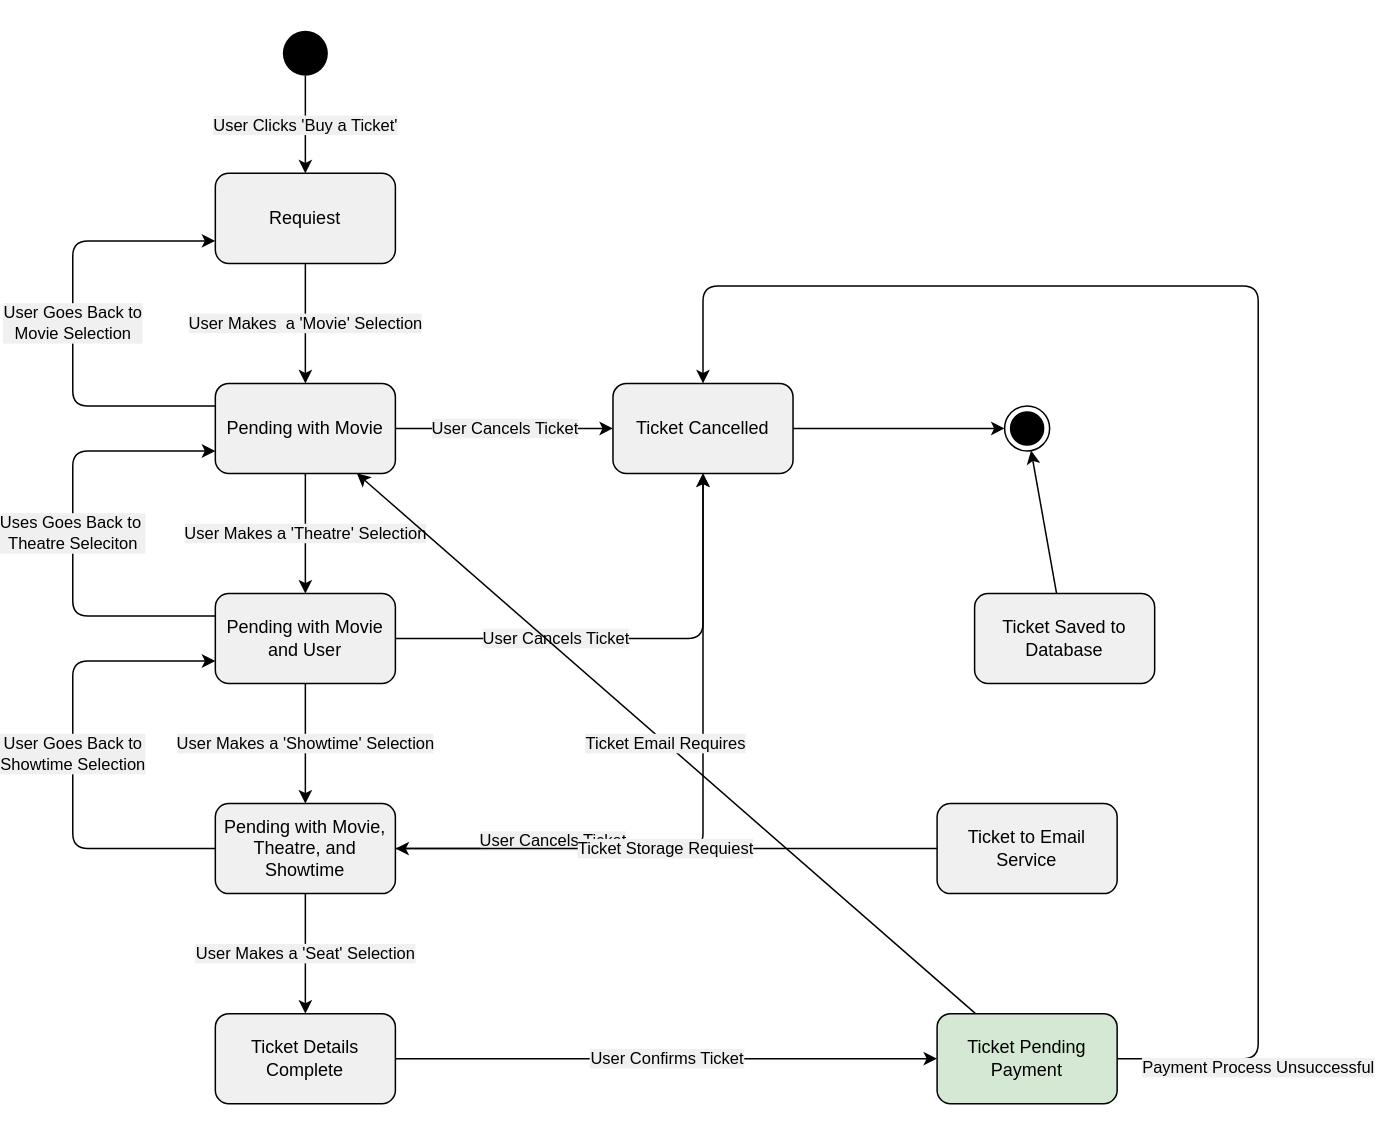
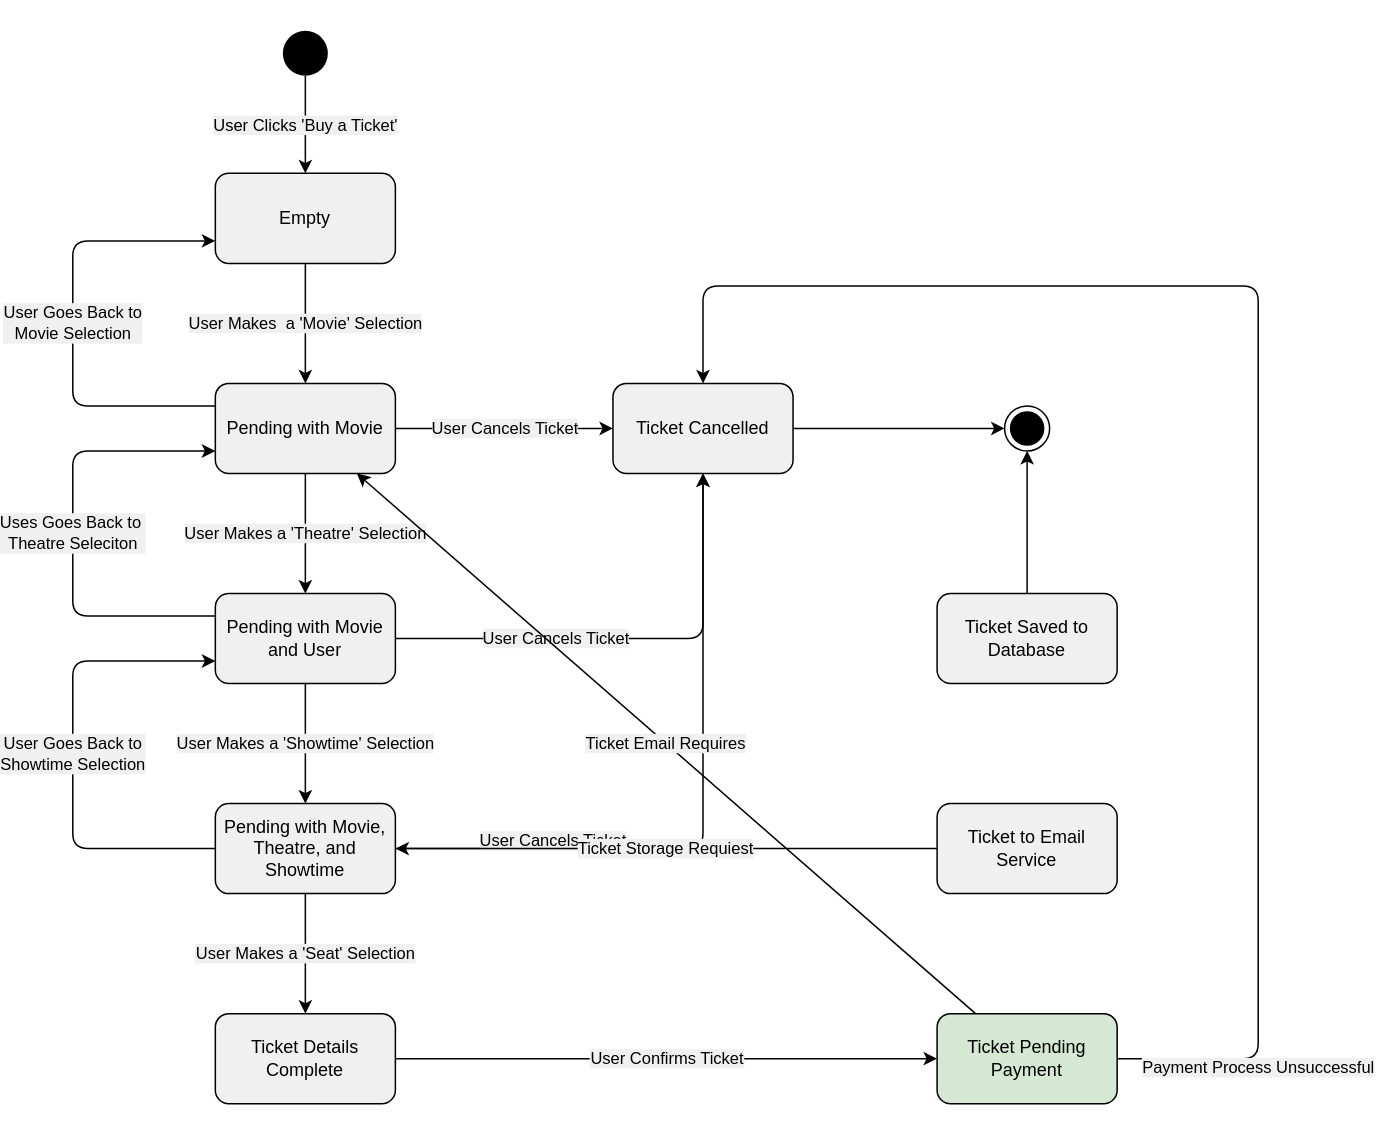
  <mxCell id="0" />
  <mxCell id="1" parent="0" />
  <mxCell id="2" value="User Clicks 'Buy a Ticket'" style="edgeStyle=none;html=1;fontColor=#000000;strokeColor=#000000;labelBackgroundColor=#F0F0F0;" edge="1" parent="1" source="3" target="5"><mxGeometry relative="1" as="geometry" /></mxCell>
  <mxCell id="3" value="" style="ellipse;fillColor=#000000;strokeColor=none;" vertex="1" parent="1"><mxGeometry x="160" y="20" width="30" height="30" as="geometry" /></mxCell>
  <mxCell id="4" value="User Makes&amp;nbsp; a 'Movie' Selection" style="edgeStyle=none;html=1;labelBackgroundColor=#F0F0F0;fontColor=#000000;strokeColor=#000000;" edge="1" parent="1" source="5" target="8"><mxGeometry relative="1" as="geometry" /></mxCell>
- <mxCell id="5" value="Requiest" style="rounded=1;whiteSpace=wrap;html=1;fillColor=#F0F0F0;strokeColor=#000000;fontColor=#000000;" vertex="1" parent="1"><mxGeometry x="115" y="115" width="120" height="60" as="geometry" /></mxCell>
+ <mxCell id="5" value="Empty" style="rounded=1;whiteSpace=wrap;html=1;fillColor=#F0F0F0;strokeColor=#000000;fontColor=#000000;" vertex="1" parent="1"><mxGeometry x="115" y="115" width="120" height="60" as="geometry" /></mxCell>
  <mxCell id="6" value="User Makes a 'Theatre' Selection" style="edgeStyle=none;html=1;labelBackgroundColor=#F0F0F0;fontColor=#000000;strokeColor=#000000;" edge="1" parent="1" source="8" target="11"><mxGeometry relative="1" as="geometry" /></mxCell>
  <mxCell id="7" value="User Cancels Ticket" style="edgeStyle=orthogonalEdgeStyle;html=1;labelBackgroundColor=#F0F0F0;fontColor=#000000;strokeColor=#000000;entryX=0;entryY=0.5;entryDx=0;entryDy=0;" edge="1" parent="1" source="8" target="28"><mxGeometry relative="1" as="geometry"><mxPoint x="315" y="285" as="targetPoint" /></mxGeometry></mxCell>
  <mxCell id="8" value="Pending with Movie" style="rounded=1;whiteSpace=wrap;html=1;fillColor=#F0F0F0;strokeColor=#000000;fontColor=#000000;" vertex="1" parent="1"><mxGeometry x="115" y="255" width="120" height="60" as="geometry" /></mxCell>
  <mxCell id="9" value="User Makes a 'Showtime' Selection" style="edgeStyle=none;html=1;labelBackgroundColor=#F0F0F0;fontColor=#000000;strokeColor=#000000;" edge="1" parent="1" source="11" target="15"><mxGeometry relative="1" as="geometry" /></mxCell>
  <mxCell id="10" value="User Cancels Ticket" style="edgeStyle=orthogonalEdgeStyle;html=1;labelBackgroundColor=#F0F0F0;fontColor=#000000;strokeColor=#000000;entryX=0.5;entryY=1;entryDx=0;entryDy=0;" edge="1" parent="1" source="11" target="28"><mxGeometry x="-0.323" relative="1" as="geometry"><mxPoint x="440" y="320" as="targetPoint" /><mxPoint as="offset" /></mxGeometry></mxCell>
  <mxCell id="11" value="Pending with Movie and User" style="rounded=1;whiteSpace=wrap;html=1;fillColor=#F0F0F0;strokeColor=#000000;fontColor=#000000;" vertex="1" parent="1"><mxGeometry x="115" y="395" width="120" height="60" as="geometry" /></mxCell>
  <mxCell id="12" value="User Makes a 'Seat' Selection" style="edgeStyle=none;html=1;labelBackgroundColor=#F0F0F0;fontColor=#000000;strokeColor=#000000;" edge="1" parent="1" source="15" target="17"><mxGeometry relative="1" as="geometry" /></mxCell>
  <mxCell id="13" value="User Goes Back to&lt;br&gt;Showtime Selection" style="edgeStyle=orthogonalEdgeStyle;html=1;labelBackgroundColor=#F0F0F0;fontColor=#000000;strokeColor=#000000;entryX=0;entryY=0.75;entryDx=0;entryDy=0;" edge="1" parent="1" source="15" target="11"><mxGeometry relative="1" as="geometry"><mxPoint x="35" y="565" as="targetPoint" /><Array as="points"><mxPoint x="20" y="565" /><mxPoint x="20" y="440" /></Array></mxGeometry></mxCell>
  <mxCell id="14" value="User Cancels Ticket" style="edgeStyle=orthogonalEdgeStyle;html=1;labelBackgroundColor=#F0F0F0;fontColor=#000000;strokeColor=#000000;entryX=0.5;entryY=1;entryDx=0;entryDy=0;" edge="1" parent="1" source="15" target="28"><mxGeometry x="-0.538" y="5" relative="1" as="geometry"><mxPoint x="440" y="310" as="targetPoint" /><mxPoint as="offset" /></mxGeometry></mxCell>
  <mxCell id="15" value="Pending with Movie, Theatre, and Showtime" style="rounded=1;whiteSpace=wrap;html=1;fillColor=#F0F0F0;strokeColor=#000000;fontColor=#000000;" vertex="1" parent="1"><mxGeometry x="115" y="535" width="120" height="60" as="geometry" /></mxCell>
  <mxCell id="16" value="User Confirms Ticket" style="edgeStyle=none;html=1;labelBackgroundColor=#F0F0F0;fontColor=#000000;strokeColor=#000000;" edge="1" parent="1" source="17" target="19"><mxGeometry relative="1" as="geometry" /></mxCell>
  <mxCell id="17" value="Ticket Details Complete" style="rounded=1;whiteSpace=wrap;html=1;fillColor=#F0F0F0;strokeColor=#000000;fontColor=#000000;" vertex="1" parent="1"><mxGeometry x="115" y="675" width="120" height="60" as="geometry" /></mxCell>
  <mxCell id="18" value="Ticket Email Requires" style="edgeStyle=none;html=1;labelBackgroundColor=#F0F0F0;fontColor=#000000;strokeColor=#000000;" edge="1" parent="1" source="19" target="8"><mxGeometry relative="1" as="geometry" /></mxCell>
  <mxCell id="19" value="Ticket Pending Payment" style="rounded=1;whiteSpace=wrap;html=1;fillColor=#d5e8d4;strokeColor=#000000;fontColor=#000000;" vertex="1" parent="1"><mxGeometry x="596" y="675" width="120" height="60" as="geometry" /></mxCell>
  <mxCell id="20" value="Ticket Storage Requiest" style="edgeStyle=none;html=1;labelBackgroundColor=#F0F0F0;fontColor=#000000;strokeColor=#000000;" edge="1" parent="1" source="21" target="15"><mxGeometry relative="1" as="geometry" /></mxCell>
  <mxCell id="21" value="Ticket to Email Service" style="rounded=1;whiteSpace=wrap;html=1;fillColor=#F0F0F0;strokeColor=#000000;fontColor=#000000;" vertex="1" parent="1"><mxGeometry x="596" y="535" width="120" height="60" as="geometry" /></mxCell>
  <mxCell id="22" value="" style="edgeStyle=none;html=1;labelBackgroundColor=#F0F0F0;fontColor=#000000;strokeColor=#000000;" edge="1" parent="1" source="23" target="24"><mxGeometry relative="1" as="geometry" /></mxCell>
- <mxCell id="23" value="Ticket Saved to Database" style="rounded=1;whiteSpace=wrap;html=1;fillColor=#F0F0F0;strokeColor=#000000;fontColor=#000000;" vertex="1" parent="1"><mxGeometry x="621" y="395" width="120" height="60" as="geometry" /></mxCell>
+ <mxCell id="23" value="Ticket Saved to Database" style="rounded=1;whiteSpace=wrap;html=1;fillColor=#F0F0F0;strokeColor=#000000;fontColor=#000000;" vertex="1" parent="1"><mxGeometry x="596" y="395" width="120" height="60" as="geometry" /></mxCell>
  <mxCell id="24" value="" style="ellipse;html=1;shape=endState;fillColor=#000000;strokeColor=#000000;fontColor=#000000;" vertex="1" parent="1"><mxGeometry x="641" y="270" width="30" height="30" as="geometry" /></mxCell>
  <mxCell id="25" value="Uses Goes Back to&amp;nbsp;&lt;br&gt;Theatre Seleciton" style="edgeStyle=orthogonalEdgeStyle;html=1;labelBackgroundColor=#F0F0F0;fontColor=#000000;strokeColor=#000000;entryX=0;entryY=0.75;entryDx=0;entryDy=0;" edge="1" parent="1" target="8"><mxGeometry relative="1" as="geometry"><mxPoint x="115" y="410" as="sourcePoint" /><mxPoint x="115" y="270" as="targetPoint" /><Array as="points"><mxPoint x="20" y="410" /><mxPoint x="20" y="300" /></Array></mxGeometry></mxCell>
  <mxCell id="26" value="User Goes Back to &lt;br&gt;Movie Selection" style="edgeStyle=orthogonalEdgeStyle;html=1;labelBackgroundColor=#F0F0F0;fontColor=#000000;strokeColor=#000000;entryX=0;entryY=0.75;entryDx=0;entryDy=0;" edge="1" parent="1"><mxGeometry relative="1" as="geometry"><mxPoint x="115" y="270" as="sourcePoint" /><mxPoint x="115" y="160" as="targetPoint" /><Array as="points"><mxPoint x="20" y="270" /><mxPoint x="20" y="160" /></Array></mxGeometry></mxCell>
  <mxCell id="27" value="" style="edgeStyle=orthogonalEdgeStyle;html=1;labelBackgroundColor=#F0F0F0;fontColor=#000000;strokeColor=#000000;entryX=0;entryY=0.5;entryDx=0;entryDy=0;" edge="1" parent="1" source="28" target="24"><mxGeometry relative="1" as="geometry"><mxPoint x="580" y="285" as="targetPoint" /></mxGeometry></mxCell>
  <mxCell id="28" value="Ticket Cancelled" style="rounded=1;whiteSpace=wrap;html=1;fillColor=#F0F0F0;strokeColor=#000000;fontColor=#000000;" vertex="1" parent="1"><mxGeometry x="380" y="255" width="120" height="60" as="geometry" /></mxCell>
  <mxCell id="29" value="Payment Process Unsuccessful" style="edgeStyle=orthogonalEdgeStyle;html=1;labelBackgroundColor=#F0F0F0;fontColor=#000000;strokeColor=#000000;exitX=1;exitY=0.5;exitDx=0;exitDy=0;entryX=0.5;entryY=0;entryDx=0;entryDy=0;" edge="1" parent="1" source="19" target="28"><mxGeometry x="-0.82" y="-5" relative="1" as="geometry"><mxPoint x="720" y="704" as="sourcePoint" /><mxPoint x="1077" y="704.17" as="targetPoint" /><Array as="points"><mxPoint x="810" y="705" /><mxPoint x="810" y="190" /><mxPoint x="440" y="190" /></Array><mxPoint x="-5" y="6" as="offset" /></mxGeometry></mxCell>
